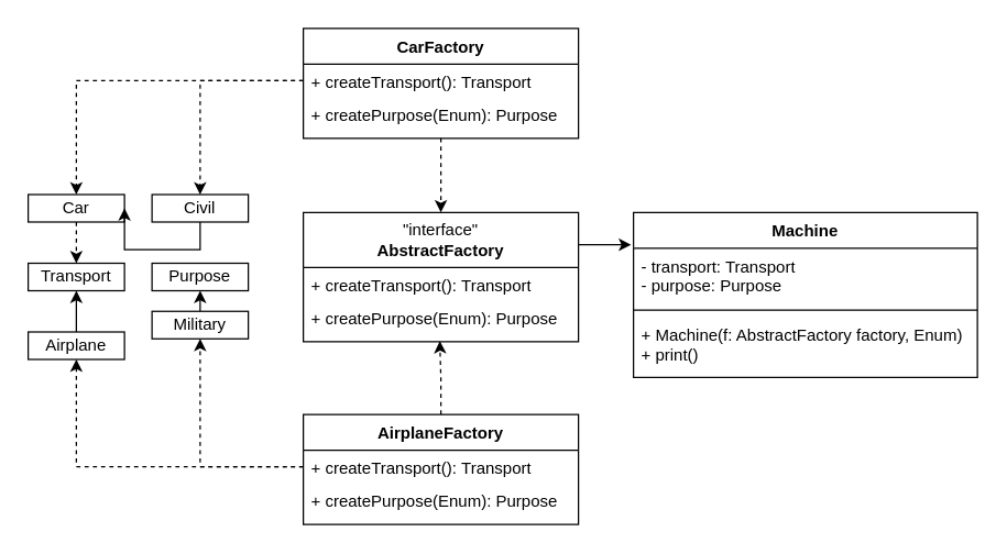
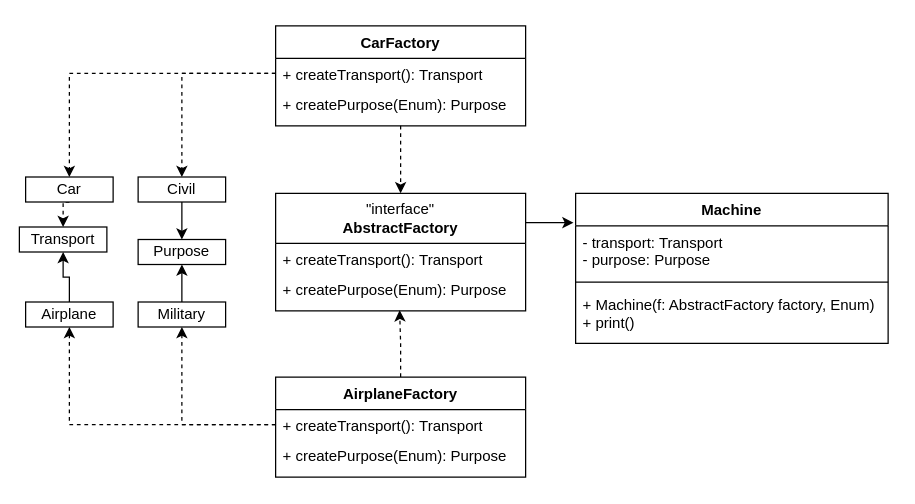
  <mxCell id="0" />
  <mxCell id="1" parent="0" />
  <mxCell id="2" style="edgeStyle=orthogonalEdgeStyle;rounded=0;orthogonalLoop=1;jettySize=auto;html=1;exitX=0.5;exitY=1;exitDx=0;exitDy=0;entryX=0.5;entryY=0;entryDx=0;entryDy=0;dashed=1;" edge="1" parent="1" source="3" target="6"><mxGeometry relative="1" as="geometry" /></mxCell>
  <mxCell id="3" value="CarFactory" style="swimlane;fontStyle=1;align=center;verticalAlign=top;childLayout=stackLayout;horizontal=1;startSize=26;horizontalStack=0;resizeParent=1;resizeParentMax=0;resizeLast=0;collapsible=1;marginBottom=0;whiteSpace=wrap;html=1;" vertex="1" parent="1"><mxGeometry x="220" y="20" width="200" height="80" as="geometry" /></mxCell>
  <mxCell id="4" value="+ createTransport():&amp;nbsp;Transport" style="text;strokeColor=none;fillColor=none;align=left;verticalAlign=top;spacingLeft=4;spacingRight=4;overflow=hidden;rotatable=0;points=[[0,0.5],[1,0.5]];portConstraint=eastwest;whiteSpace=wrap;html=1;" vertex="1" parent="3"><mxGeometry y="26" width="200" height="24" as="geometry" /></mxCell>
  <mxCell id="5" value="+ createPurpose(Enum):&amp;nbsp;Purpose" style="text;strokeColor=none;fillColor=none;align=left;verticalAlign=top;spacingLeft=4;spacingRight=4;overflow=hidden;rotatable=0;points=[[0,0.5],[1,0.5]];portConstraint=eastwest;whiteSpace=wrap;html=1;" vertex="1" parent="3"><mxGeometry y="50" width="200" height="30" as="geometry" /></mxCell>
  <mxCell id="6" value="&quot;interface&quot;&lt;br&gt;&lt;b&gt;AbstractFactory&lt;/b&gt;" style="swimlane;fontStyle=0;childLayout=stackLayout;horizontal=1;startSize=40;fillColor=none;horizontalStack=0;resizeParent=1;resizeParentMax=0;resizeLast=0;collapsible=1;marginBottom=0;whiteSpace=wrap;html=1;" vertex="1" parent="1"><mxGeometry x="220" y="154" width="200" height="94" as="geometry" /></mxCell>
  <mxCell id="7" value="+ createTransport():&amp;nbsp;Transport" style="text;strokeColor=none;fillColor=none;align=left;verticalAlign=top;spacingLeft=4;spacingRight=4;overflow=hidden;rotatable=0;points=[[0,0.5],[1,0.5]];portConstraint=eastwest;whiteSpace=wrap;html=1;" vertex="1" parent="6"><mxGeometry y="40" width="200" height="24" as="geometry" /></mxCell>
  <mxCell id="8" value="+ createPurpose(Enum):&amp;nbsp;Purpose" style="text;strokeColor=none;fillColor=none;align=left;verticalAlign=top;spacingLeft=4;spacingRight=4;overflow=hidden;rotatable=0;points=[[0,0.5],[1,0.5]];portConstraint=eastwest;whiteSpace=wrap;html=1;" vertex="1" parent="6"><mxGeometry y="64" width="200" height="30" as="geometry" /></mxCell>
  <mxCell id="9" style="edgeStyle=orthogonalEdgeStyle;rounded=0;orthogonalLoop=1;jettySize=auto;html=1;exitX=0.5;exitY=1;exitDx=0;exitDy=0;entryX=0.5;entryY=0;entryDx=0;entryDy=0;dashed=1;" edge="1" parent="1" source="10" target="11"><mxGeometry relative="1" as="geometry" /></mxCell>
  <mxCell id="10" value="Car" style="html=1;whiteSpace=wrap;" vertex="1" parent="1"><mxGeometry x="20" y="141" width="70" height="20" as="geometry" /></mxCell>
- <mxCell id="11" value="Transport" style="html=1;whiteSpace=wrap;" vertex="1" parent="1"><mxGeometry x="20" y="191" width="70" height="20" as="geometry" /></mxCell>
+ <mxCell id="11" value="Transport" style="html=1;whiteSpace=wrap;" vertex="1" parent="1"><mxGeometry x="15" y="181" width="70" height="20" as="geometry" /></mxCell>
  <mxCell id="12" style="edgeStyle=orthogonalEdgeStyle;rounded=0;orthogonalLoop=1;jettySize=auto;html=1;exitX=0.5;exitY=0;exitDx=0;exitDy=0;entryX=0.5;entryY=1;entryDx=0;entryDy=0;" edge="1" parent="1" source="13" target="11"><mxGeometry relative="1" as="geometry" /></mxCell>
  <mxCell id="13" value="Airplane" style="html=1;whiteSpace=wrap;" vertex="1" parent="1"><mxGeometry x="20" y="241" width="70" height="20" as="geometry" /></mxCell>
- <mxCell id="14" style="edgeStyle=orthogonalEdgeStyle;rounded=0;orthogonalLoop=1;jettySize=auto;html=1;exitX=0.5;exitY=1;exitDx=0;exitDy=0;" edge="1" parent="1" source="15" target="10"><mxGeometry relative="1" as="geometry" /></mxCell>
+ <mxCell id="14" style="edgeStyle=orthogonalEdgeStyle;rounded=0;orthogonalLoop=1;jettySize=auto;html=1;exitX=0.5;exitY=1;exitDx=0;exitDy=0;entryX=0.5;entryY=0;entryDx=0;entryDy=0;" edge="1" parent="1" source="15" target="16"><mxGeometry relative="1" as="geometry" /></mxCell>
  <mxCell id="15" value="Civil" style="html=1;whiteSpace=wrap;" vertex="1" parent="1"><mxGeometry x="110" y="141" width="70" height="20" as="geometry" /></mxCell>
  <mxCell id="16" value="Purpose" style="html=1;whiteSpace=wrap;" vertex="1" parent="1"><mxGeometry x="110" y="191" width="70" height="20" as="geometry" /></mxCell>
  <mxCell id="17" style="edgeStyle=orthogonalEdgeStyle;rounded=0;orthogonalLoop=1;jettySize=auto;html=1;exitX=0.5;exitY=0;exitDx=0;exitDy=0;entryX=0.5;entryY=1;entryDx=0;entryDy=0;" edge="1" parent="1" source="18" target="16"><mxGeometry relative="1" as="geometry" /></mxCell>
- <mxCell id="18" value="Military" style="html=1;whiteSpace=wrap;" vertex="1" parent="1"><mxGeometry x="110" y="226" width="70" height="20" as="geometry" /></mxCell>
+ <mxCell id="18" value="Military" style="html=1;whiteSpace=wrap;" vertex="1" parent="1"><mxGeometry x="110" y="241" width="70" height="20" as="geometry" /></mxCell>
  <mxCell id="19" value="AirplaneFactory" style="swimlane;fontStyle=1;align=center;verticalAlign=top;childLayout=stackLayout;horizontal=1;startSize=26;horizontalStack=0;resizeParent=1;resizeParentMax=0;resizeLast=0;collapsible=1;marginBottom=0;whiteSpace=wrap;html=1;" vertex="1" parent="1"><mxGeometry x="220" y="301" width="200" height="80" as="geometry" /></mxCell>
  <mxCell id="20" value="+ create&lt;span style=&quot;background-color: initial;&quot;&gt;Transport():&amp;nbsp;Transport&lt;/span&gt;" style="text;strokeColor=none;fillColor=none;align=left;verticalAlign=top;spacingLeft=4;spacingRight=4;overflow=hidden;rotatable=0;points=[[0,0.5],[1,0.5]];portConstraint=eastwest;whiteSpace=wrap;html=1;" vertex="1" parent="19"><mxGeometry y="26" width="200" height="24" as="geometry" /></mxCell>
  <mxCell id="21" value="+ createPurpose(Enum):&amp;nbsp;Purpose" style="text;strokeColor=none;fillColor=none;align=left;verticalAlign=top;spacingLeft=4;spacingRight=4;overflow=hidden;rotatable=0;points=[[0,0.5],[1,0.5]];portConstraint=eastwest;whiteSpace=wrap;html=1;" vertex="1" parent="19"><mxGeometry y="50" width="200" height="30" as="geometry" /></mxCell>
  <mxCell id="22" style="edgeStyle=orthogonalEdgeStyle;rounded=0;orthogonalLoop=1;jettySize=auto;html=1;exitX=0.5;exitY=0;exitDx=0;exitDy=0;entryX=0.496;entryY=0.987;entryDx=0;entryDy=0;entryPerimeter=0;dashed=1;" edge="1" parent="1" source="19" target="8"><mxGeometry relative="1" as="geometry" /></mxCell>
  <mxCell id="23" style="edgeStyle=orthogonalEdgeStyle;rounded=0;orthogonalLoop=1;jettySize=auto;html=1;exitX=0;exitY=0.5;exitDx=0;exitDy=0;entryX=0.5;entryY=1;entryDx=0;entryDy=0;dashed=1;" edge="1" parent="1" source="20" target="13"><mxGeometry relative="1" as="geometry" /></mxCell>
  <mxCell id="24" style="edgeStyle=orthogonalEdgeStyle;rounded=0;orthogonalLoop=1;jettySize=auto;html=1;exitX=0;exitY=0.5;exitDx=0;exitDy=0;entryX=0.5;entryY=1;entryDx=0;entryDy=0;dashed=1;" edge="1" parent="1" source="20" target="18"><mxGeometry relative="1" as="geometry" /></mxCell>
  <mxCell id="25" style="edgeStyle=orthogonalEdgeStyle;rounded=0;orthogonalLoop=1;jettySize=auto;html=1;exitX=0;exitY=0.5;exitDx=0;exitDy=0;entryX=0.5;entryY=0;entryDx=0;entryDy=0;dashed=1;" edge="1" parent="1" source="4" target="10"><mxGeometry relative="1" as="geometry" /></mxCell>
  <mxCell id="26" style="edgeStyle=orthogonalEdgeStyle;rounded=0;orthogonalLoop=1;jettySize=auto;html=1;exitX=0;exitY=0.5;exitDx=0;exitDy=0;entryX=0.5;entryY=0;entryDx=0;entryDy=0;dashed=1;" edge="1" parent="1" source="4" target="15"><mxGeometry relative="1" as="geometry" /></mxCell>
  <mxCell id="27" value="Machine" style="swimlane;fontStyle=1;align=center;verticalAlign=top;childLayout=stackLayout;horizontal=1;startSize=26;horizontalStack=0;resizeParent=1;resizeParentMax=0;resizeLast=0;collapsible=1;marginBottom=0;whiteSpace=wrap;html=1;" vertex="1" parent="1"><mxGeometry x="460" y="154" width="250" height="120" as="geometry" /></mxCell>
  <mxCell id="28" value="- transport: Transport&lt;div&gt;-&amp;nbsp;purpose:&amp;nbsp;Purpose&lt;br&gt;&lt;div&gt;&lt;br&gt;&lt;/div&gt;&lt;/div&gt;" style="text;strokeColor=none;fillColor=none;align=left;verticalAlign=top;spacingLeft=4;spacingRight=4;overflow=hidden;rotatable=0;points=[[0,0.5],[1,0.5]];portConstraint=eastwest;whiteSpace=wrap;html=1;" vertex="1" parent="27"><mxGeometry y="26" width="250" height="40" as="geometry" /></mxCell>
  <mxCell id="29" value="" style="line;strokeWidth=1;fillColor=none;align=left;verticalAlign=middle;spacingTop=-1;spacingLeft=3;spacingRight=3;rotatable=0;labelPosition=right;points=[];portConstraint=eastwest;strokeColor=inherit;" vertex="1" parent="27"><mxGeometry y="66" width="250" height="10" as="geometry" /></mxCell>
  <mxCell id="30" value="+ Machine(f: AbstractFactory factory, Enum)&lt;div&gt;+&amp;nbsp;print()&lt;/div&gt;" style="text;strokeColor=none;fillColor=none;align=left;verticalAlign=top;spacingLeft=4;spacingRight=4;overflow=hidden;rotatable=0;points=[[0,0.5],[1,0.5]];portConstraint=eastwest;whiteSpace=wrap;html=1;" vertex="1" parent="27"><mxGeometry y="76" width="250" height="44" as="geometry" /></mxCell>
  <mxCell id="31" style="edgeStyle=orthogonalEdgeStyle;rounded=0;orthogonalLoop=1;jettySize=auto;html=1;exitX=1;exitY=0.25;exitDx=0;exitDy=0;entryX=-0.007;entryY=0.188;entryDx=0;entryDy=0;entryPerimeter=0;" edge="1" parent="1" source="6" target="27"><mxGeometry relative="1" as="geometry" /></mxCell>
